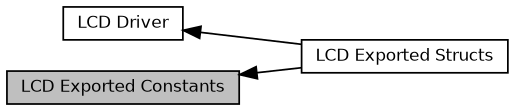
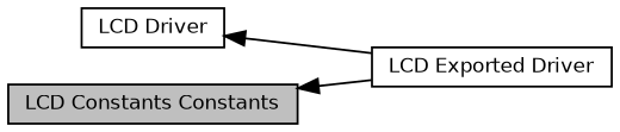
  digraph {
    rankdir=LR
    node [color=black fillcolor=white fontname=Helvetica fontsize=10 shape=box style=filled]
    edge [dir=back fontname=Helvetica fontsize=10 labelfontname=Helvetica labelfontsize=10 shape=plaintext style=solid]
    n1 [height=0.2 label="LCD Driver" width=0.4]
-   n2 [height=0.2 label="LCD Exported Structs" width=0.4]
-   n3 [fillcolor=grey75 fontcolor=black height=0.2 label="LCD Exported Constants" width=0.4]
+   n2 [height=0.2 label="LCD Exported Driver" width=0.4]
+   n3 [fillcolor=grey75 fontcolor=black height=0.2 label="LCD Constants Constants" width=0.4]
    n1 -> n2
    n3 -> n2
  }
